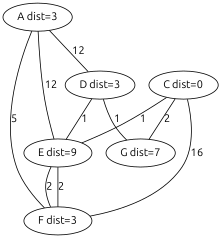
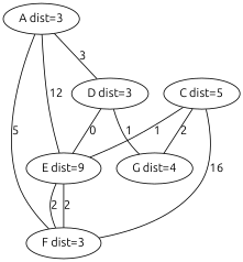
  graph {
    fontname=Ubuntu
    node [fontname=Ubuntu]
    edge [fontname=Ubuntu]
    n1 [label="A dist=3"]
    "D dist=3"
    n3 [label="E dist=9"]
    n4 [label="F dist=3"]
-   "G dist=4" [label="G dist=7"]
-   "C dist=5" [label="C dist=0"]
-   n1 -- "D dist=3" [label=12]
+   "G dist=4"
+   "C dist=5"
+   n1 -- "D dist=3" [label=3]
    n1 -- n3 [label=12]
    n1 -- n4 [label=5]
-   "D dist=3" -- n3 [label=1]
+   "D dist=3" -- n3 [label=0]
    "D dist=3" -- "G dist=4" [label=1]
    n3 -- n4 [label=2]
    n3 -- n4 [label=2]
    "C dist=5" -- n3 [label=1]
    "C dist=5" -- n4 [label=16]
    "C dist=5" -- "G dist=4" [label=2]
  }
